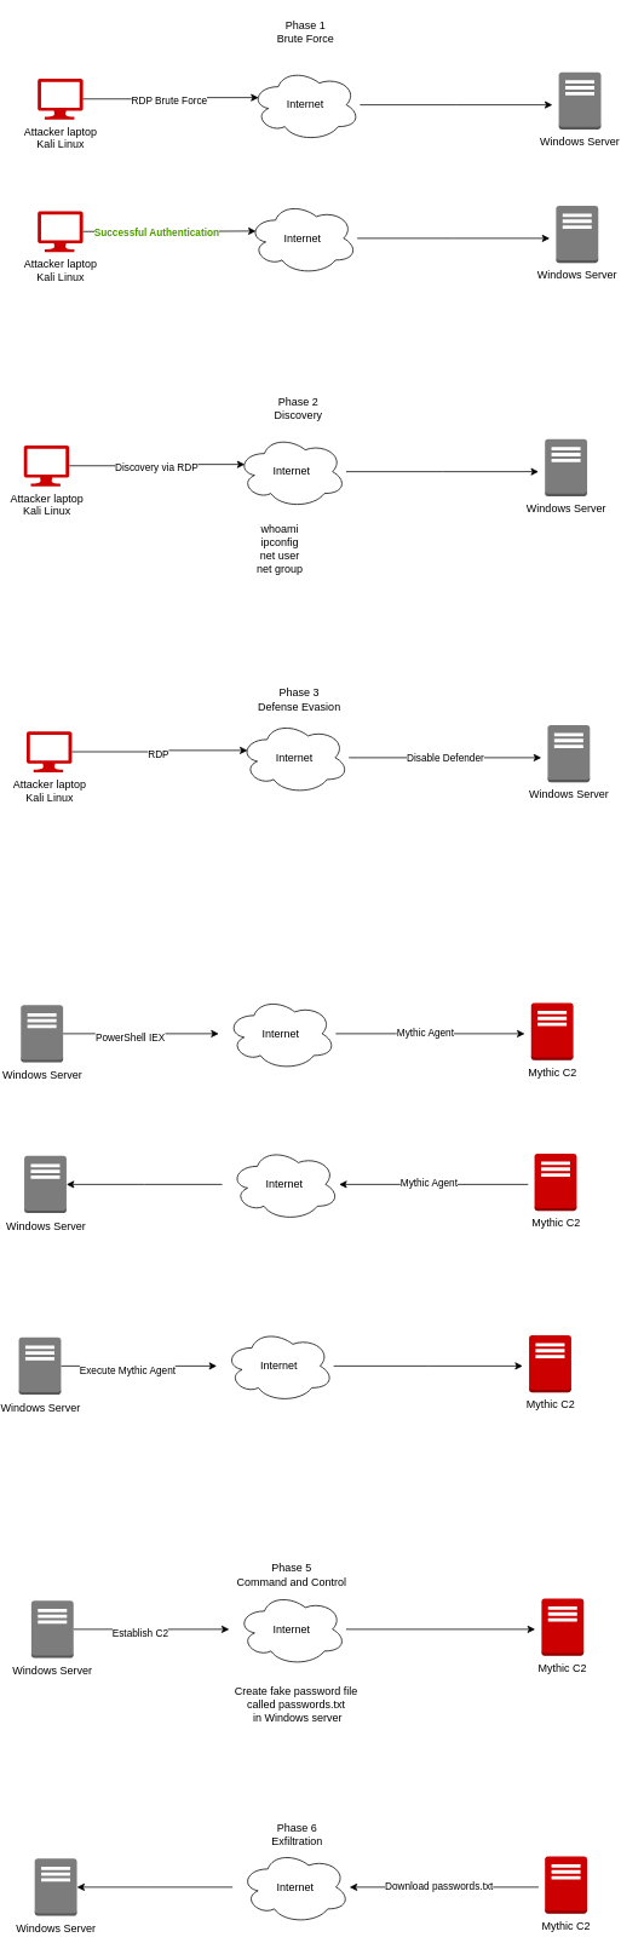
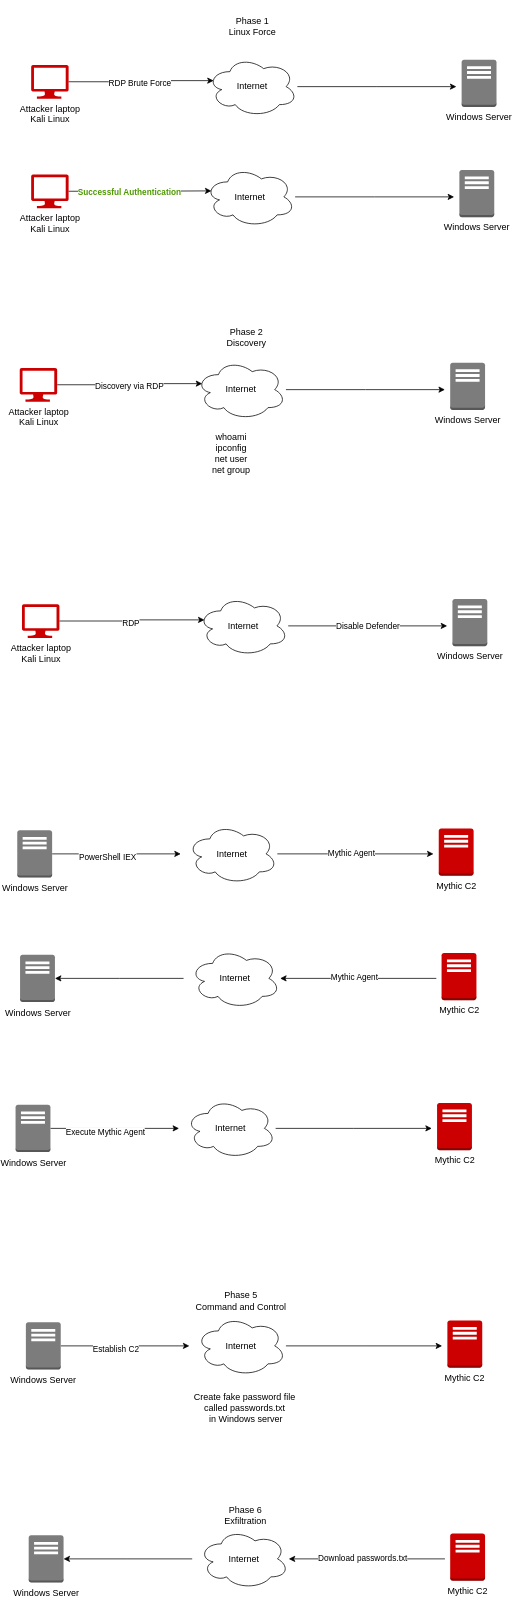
  <mxCell id="0" />
  <mxCell id="1" parent="0" />
  <mxCell id="2" value="Windows Server" style="outlineConnect=0;dashed=0;verticalLabelPosition=bottom;verticalAlign=top;align=center;html=1;shape=mxgraph.aws3.traditional_server;fillColor=#7D7C7C;gradientColor=none;" vertex="1" parent="1"><mxGeometry x="615" y="79" width="46.5" height="63" as="geometry" /></mxCell>
  <mxCell id="3" value="Attacker laptop&lt;div&gt;Kali Linux&lt;/div&gt;" style="verticalLabelPosition=bottom;html=1;verticalAlign=top;align=center;strokeColor=none;fillColor=#CC0000;shape=mxgraph.azure.computer;pointerEvents=1;" vertex="1" parent="1"><mxGeometry x="41" y="86" width="50" height="45" as="geometry" /></mxCell>
  <mxCell id="4" style="edgeStyle=orthogonalEdgeStyle;rounded=0;orthogonalLoop=1;jettySize=auto;html=1;" edge="1" parent="1" source="5"><mxGeometry relative="1" as="geometry"><mxPoint x="608" y="115" as="targetPoint" /></mxGeometry></mxCell>
  <mxCell id="5" value="Internet" style="ellipse;shape=cloud;whiteSpace=wrap;html=1;" vertex="1" parent="1"><mxGeometry x="276" y="75" width="120" height="80" as="geometry" /></mxCell>
- <mxCell id="6" value="Phase 1&lt;div&gt;Brute Force&lt;/div&gt;" style="text;html=1;align=center;verticalAlign=middle;whiteSpace=wrap;rounded=0;" vertex="1" parent="1"><mxGeometry x="296.5" y="20" width="79" height="30" as="geometry" /></mxCell>
+ <mxCell id="6" value="Phase 1&lt;div&gt;Linux Force&lt;/div&gt;" style="text;html=1;align=center;verticalAlign=middle;whiteSpace=wrap;rounded=0;" vertex="1" parent="1"><mxGeometry x="296.5" y="20" width="79" height="30" as="geometry" /></mxCell>
  <mxCell id="7" style="edgeStyle=orthogonalEdgeStyle;rounded=0;orthogonalLoop=1;jettySize=auto;html=1;entryX=0.07;entryY=0.4;entryDx=0;entryDy=0;entryPerimeter=0;" edge="1" parent="1" source="3" target="5"><mxGeometry relative="1" as="geometry" /></mxCell>
  <mxCell id="8" value="RDP Brute Force" style="edgeLabel;html=1;align=center;verticalAlign=middle;resizable=0;points=[];" vertex="1" connectable="0" parent="7"><mxGeometry x="-0.012" y="-3" relative="1" as="geometry"><mxPoint as="offset" /></mxGeometry></mxCell>
  <mxCell id="9" value="Windows Server" style="outlineConnect=0;dashed=0;verticalLabelPosition=bottom;verticalAlign=top;align=center;html=1;shape=mxgraph.aws3.traditional_server;fillColor=#7D7C7C;gradientColor=none;" vertex="1" parent="1"><mxGeometry x="612" y="226" width="46.5" height="63" as="geometry" /></mxCell>
  <mxCell id="10" value="Attacker laptop&lt;div&gt;Kali Linux&lt;/div&gt;" style="verticalLabelPosition=bottom;html=1;verticalAlign=top;align=center;strokeColor=none;fillColor=#CC0000;shape=mxgraph.azure.computer;pointerEvents=1;" vertex="1" parent="1"><mxGeometry x="41" y="232" width="50" height="45" as="geometry" /></mxCell>
  <mxCell id="11" style="edgeStyle=orthogonalEdgeStyle;rounded=0;orthogonalLoop=1;jettySize=auto;html=1;" edge="1" source="12" parent="1"><mxGeometry relative="1" as="geometry"><mxPoint x="605" y="262" as="targetPoint" /></mxGeometry></mxCell>
  <mxCell id="12" value="Internet" style="ellipse;shape=cloud;whiteSpace=wrap;html=1;" vertex="1" parent="1"><mxGeometry x="273" y="222" width="120" height="80" as="geometry" /></mxCell>
  <mxCell id="13" style="edgeStyle=orthogonalEdgeStyle;rounded=0;orthogonalLoop=1;jettySize=auto;html=1;entryX=0.07;entryY=0.4;entryDx=0;entryDy=0;entryPerimeter=0;" edge="1" source="10" target="12" parent="1"><mxGeometry relative="1" as="geometry" /></mxCell>
  <mxCell id="14" value="&lt;b style=&quot;&quot;&gt;&lt;font color=&quot;#4d9900&quot;&gt;Successful Authentication&lt;/font&gt;&lt;/b&gt;" style="edgeLabel;html=1;align=center;verticalAlign=middle;resizable=0;points=[];" vertex="1" connectable="0" parent="13"><mxGeometry x="-0.159" relative="1" as="geometry"><mxPoint y="1" as="offset" /></mxGeometry></mxCell>
  <mxCell id="15" value="Windows Server" style="outlineConnect=0;dashed=0;verticalLabelPosition=bottom;verticalAlign=top;align=center;html=1;shape=mxgraph.aws3.traditional_server;fillColor=#7D7C7C;gradientColor=none;" vertex="1" parent="1"><mxGeometry x="599.75" y="483" width="46.5" height="63" as="geometry" /></mxCell>
  <mxCell id="16" value="Attacker laptop&lt;div&gt;Kali Linux&lt;/div&gt;" style="verticalLabelPosition=bottom;html=1;verticalAlign=top;align=center;strokeColor=none;fillColor=#CC0000;shape=mxgraph.azure.computer;pointerEvents=1;" vertex="1" parent="1"><mxGeometry x="25.75" y="490" width="50" height="45" as="geometry" /></mxCell>
  <mxCell id="17" style="edgeStyle=orthogonalEdgeStyle;rounded=0;orthogonalLoop=1;jettySize=auto;html=1;" edge="1" source="18" parent="1"><mxGeometry relative="1" as="geometry"><mxPoint x="592.75" y="519" as="targetPoint" /></mxGeometry></mxCell>
  <mxCell id="18" value="Internet" style="ellipse;shape=cloud;whiteSpace=wrap;html=1;" vertex="1" parent="1"><mxGeometry x="260.75" y="479" width="120" height="80" as="geometry" /></mxCell>
  <mxCell id="19" style="edgeStyle=orthogonalEdgeStyle;rounded=0;orthogonalLoop=1;jettySize=auto;html=1;entryX=0.07;entryY=0.4;entryDx=0;entryDy=0;entryPerimeter=0;" edge="1" source="16" target="18" parent="1"><mxGeometry relative="1" as="geometry" /></mxCell>
  <mxCell id="20" value="Discovery via RDP" style="edgeLabel;html=1;align=center;verticalAlign=middle;resizable=0;points=[];" vertex="1" connectable="0" parent="19"><mxGeometry x="-0.012" y="-3" relative="1" as="geometry"><mxPoint x="1" as="offset" /></mxGeometry></mxCell>
  <mxCell id="21" value="Phase 2&lt;div&gt;Discovery&lt;/div&gt;" style="text;html=1;align=center;verticalAlign=middle;whiteSpace=wrap;rounded=0;" vertex="1" parent="1"><mxGeometry x="288.5" y="434" width="79" height="30" as="geometry" /></mxCell>
  <mxCell id="22" value="whoami&lt;div&gt;ipconfig&lt;/div&gt;&lt;div&gt;net user&lt;/div&gt;&lt;div&gt;net group&lt;/div&gt;" style="text;html=1;align=center;verticalAlign=middle;whiteSpace=wrap;rounded=0;" vertex="1" parent="1"><mxGeometry x="278" y="589" width="60" height="30" as="geometry" /></mxCell>
  <mxCell id="23" value="Mythic C2" style="outlineConnect=0;dashed=0;verticalLabelPosition=bottom;verticalAlign=top;align=center;html=1;shape=mxgraph.aws3.traditional_server;fillColor=#CC0000;strokeColor=#CC0000;" vertex="1" parent="1"><mxGeometry x="584.5" y="1104" width="46.5" height="63" as="geometry" /></mxCell>
- <mxCell id="24" value="Phase 3&lt;div&gt;Defense Evasion&lt;/div&gt;" style="text;html=1;align=center;verticalAlign=middle;whiteSpace=wrap;rounded=0;" vertex="1" parent="1"><mxGeometry x="273" y="755" width="112.5" height="30" as="geometry" /></mxCell>
  <mxCell id="25" style="edgeStyle=orthogonalEdgeStyle;rounded=0;orthogonalLoop=1;jettySize=auto;html=1;" edge="1" parent="1" source="27"><mxGeometry relative="1" as="geometry"><mxPoint x="240.5" y="1138" as="targetPoint" /></mxGeometry></mxCell>
  <mxCell id="26" value="PowerShell IEX" style="edgeLabel;html=1;align=center;verticalAlign=middle;resizable=0;points=[];" vertex="1" connectable="0" parent="25"><mxGeometry x="-0.157" y="-4" relative="1" as="geometry"><mxPoint x="1" as="offset" /></mxGeometry></mxCell>
  <mxCell id="27" value="Windows Server" style="outlineConnect=0;dashed=0;verticalLabelPosition=bottom;verticalAlign=top;align=center;html=1;shape=mxgraph.aws3.traditional_server;fillColor=#7D7C7C;gradientColor=none;" vertex="1" parent="1"><mxGeometry x="22.5" y="1106.5" width="46.5" height="63" as="geometry" /></mxCell>
  <mxCell id="28" style="edgeStyle=orthogonalEdgeStyle;rounded=0;orthogonalLoop=1;jettySize=auto;html=1;" edge="1" parent="1" source="30"><mxGeometry relative="1" as="geometry"><mxPoint x="577.5" y="1138" as="targetPoint" /></mxGeometry></mxCell>
  <mxCell id="29" value="Mythic Agent" style="edgeLabel;html=1;align=center;verticalAlign=middle;resizable=0;points=[];" vertex="1" connectable="0" parent="28"><mxGeometry x="-0.059" y="2" relative="1" as="geometry"><mxPoint as="offset" /></mxGeometry></mxCell>
  <mxCell id="30" value="Internet" style="ellipse;shape=cloud;whiteSpace=wrap;html=1;" vertex="1" parent="1"><mxGeometry x="249.25" y="1098" width="120" height="80" as="geometry" /></mxCell>
  <mxCell id="31" value="Mythic C2" style="outlineConnect=0;dashed=0;verticalLabelPosition=bottom;verticalAlign=top;align=center;html=1;shape=mxgraph.aws3.traditional_server;fillColor=#CC0000;strokeColor=#CC0000;" vertex="1" parent="1"><mxGeometry x="588.25" y="1270" width="46.5" height="63" as="geometry" /></mxCell>
  <mxCell id="32" style="edgeStyle=orthogonalEdgeStyle;rounded=0;orthogonalLoop=1;jettySize=auto;html=1;startArrow=classic;startFill=1;endArrow=none;endFill=0;" edge="1" parent="1" source="33"><mxGeometry relative="1" as="geometry"><mxPoint x="244.25" y="1304" as="targetPoint" /></mxGeometry></mxCell>
  <mxCell id="33" value="Windows Server" style="outlineConnect=0;dashed=0;verticalLabelPosition=bottom;verticalAlign=top;align=center;html=1;shape=mxgraph.aws3.traditional_server;fillColor=#7D7C7C;gradientColor=none;" vertex="1" parent="1"><mxGeometry x="26.25" y="1272.5" width="46.5" height="63" as="geometry" /></mxCell>
  <mxCell id="34" style="edgeStyle=orthogonalEdgeStyle;rounded=0;orthogonalLoop=1;jettySize=auto;html=1;startArrow=classic;startFill=1;endArrow=none;endFill=0;" edge="1" parent="1" source="36"><mxGeometry relative="1" as="geometry"><mxPoint x="581.25" y="1304" as="targetPoint" /></mxGeometry></mxCell>
  <mxCell id="35" value="Mythic Agent" style="edgeLabel;html=1;align=center;verticalAlign=middle;resizable=0;points=[];" vertex="1" connectable="0" parent="34"><mxGeometry x="-0.059" y="2" relative="1" as="geometry"><mxPoint as="offset" /></mxGeometry></mxCell>
  <mxCell id="36" value="Internet" style="ellipse;shape=cloud;whiteSpace=wrap;html=1;" vertex="1" parent="1"><mxGeometry x="253" y="1264" width="120" height="80" as="geometry" /></mxCell>
  <mxCell id="37" value="Mythic C2" style="outlineConnect=0;dashed=0;verticalLabelPosition=bottom;verticalAlign=top;align=center;html=1;shape=mxgraph.aws3.traditional_server;fillColor=#CC0000;strokeColor=#CC0000;" vertex="1" parent="1"><mxGeometry x="582.25" y="1470" width="46.5" height="63" as="geometry" /></mxCell>
  <mxCell id="38" style="edgeStyle=orthogonalEdgeStyle;rounded=0;orthogonalLoop=1;jettySize=auto;html=1;" edge="1" parent="1" source="40"><mxGeometry relative="1" as="geometry"><mxPoint x="238.25" y="1504" as="targetPoint" /></mxGeometry></mxCell>
  <mxCell id="39" value="Execute Mythic Agent" style="edgeLabel;html=1;align=center;verticalAlign=middle;resizable=0;points=[];" vertex="1" connectable="0" parent="38"><mxGeometry x="-0.157" y="-4" relative="1" as="geometry"><mxPoint x="1" as="offset" /></mxGeometry></mxCell>
  <mxCell id="40" value="Windows Server" style="outlineConnect=0;dashed=0;verticalLabelPosition=bottom;verticalAlign=top;align=center;html=1;shape=mxgraph.aws3.traditional_server;fillColor=#7D7C7C;gradientColor=none;" vertex="1" parent="1"><mxGeometry x="20.25" y="1472.5" width="46.5" height="63" as="geometry" /></mxCell>
  <mxCell id="41" style="edgeStyle=orthogonalEdgeStyle;rounded=0;orthogonalLoop=1;jettySize=auto;html=1;" edge="1" parent="1" source="42"><mxGeometry relative="1" as="geometry"><mxPoint x="575.25" y="1504" as="targetPoint" /></mxGeometry></mxCell>
  <mxCell id="42" value="Internet" style="ellipse;shape=cloud;whiteSpace=wrap;html=1;" vertex="1" parent="1"><mxGeometry x="247" y="1464" width="120" height="80" as="geometry" /></mxCell>
  <mxCell id="43" value="Windows Server" style="outlineConnect=0;dashed=0;verticalLabelPosition=bottom;verticalAlign=top;align=center;html=1;shape=mxgraph.aws3.traditional_server;fillColor=#7D7C7C;gradientColor=none;" vertex="1" parent="1"><mxGeometry x="602.75" y="798" width="46.5" height="63" as="geometry" /></mxCell>
  <mxCell id="44" value="Attacker laptop&lt;div&gt;Kali Linux&lt;/div&gt;" style="verticalLabelPosition=bottom;html=1;verticalAlign=top;align=center;strokeColor=none;fillColor=#CC0000;shape=mxgraph.azure.computer;pointerEvents=1;" vertex="1" parent="1"><mxGeometry x="28.75" y="805" width="50" height="45" as="geometry" /></mxCell>
  <mxCell id="45" value="Disable Defender" style="edgeStyle=orthogonalEdgeStyle;rounded=0;orthogonalLoop=1;jettySize=auto;html=1;" edge="1" source="46" parent="1"><mxGeometry relative="1" as="geometry"><mxPoint x="595.75" y="834" as="targetPoint" /></mxGeometry></mxCell>
  <mxCell id="46" value="Internet" style="ellipse;shape=cloud;whiteSpace=wrap;html=1;" vertex="1" parent="1"><mxGeometry x="263.75" y="794" width="120" height="80" as="geometry" /></mxCell>
  <mxCell id="47" style="edgeStyle=orthogonalEdgeStyle;rounded=0;orthogonalLoop=1;jettySize=auto;html=1;entryX=0.07;entryY=0.4;entryDx=0;entryDy=0;entryPerimeter=0;" edge="1" source="44" target="46" parent="1"><mxGeometry relative="1" as="geometry" /></mxCell>
  <mxCell id="48" value="RDP" style="edgeLabel;html=1;align=center;verticalAlign=middle;resizable=0;points=[];" vertex="1" connectable="0" parent="47"><mxGeometry x="-0.012" y="-3" relative="1" as="geometry"><mxPoint as="offset" /></mxGeometry></mxCell>
  <mxCell id="49" value="Phase 5&lt;div&gt;Command and Control&lt;/div&gt;" style="text;html=1;align=center;verticalAlign=middle;whiteSpace=wrap;rounded=0;" vertex="1" parent="1"><mxGeometry x="243" y="1719" width="155.5" height="30" as="geometry" /></mxCell>
  <mxCell id="50" value="Mythic C2" style="outlineConnect=0;dashed=0;verticalLabelPosition=bottom;verticalAlign=top;align=center;html=1;shape=mxgraph.aws3.traditional_server;fillColor=#CC0000;strokeColor=#CC0000;" vertex="1" parent="1"><mxGeometry x="596" y="1760" width="46.5" height="63" as="geometry" /></mxCell>
  <mxCell id="51" style="edgeStyle=orthogonalEdgeStyle;rounded=0;orthogonalLoop=1;jettySize=auto;html=1;" edge="1" source="53" parent="1"><mxGeometry relative="1" as="geometry"><mxPoint x="252" y="1794" as="targetPoint" /></mxGeometry></mxCell>
  <mxCell id="52" value="Establish C2" style="edgeLabel;html=1;align=center;verticalAlign=middle;resizable=0;points=[];" vertex="1" connectable="0" parent="51"><mxGeometry x="-0.157" y="-4" relative="1" as="geometry"><mxPoint x="1" as="offset" /></mxGeometry></mxCell>
  <mxCell id="53" value="Windows Server" style="outlineConnect=0;dashed=0;verticalLabelPosition=bottom;verticalAlign=top;align=center;html=1;shape=mxgraph.aws3.traditional_server;fillColor=#7D7C7C;gradientColor=none;" vertex="1" parent="1"><mxGeometry x="34" y="1762.5" width="46.5" height="63" as="geometry" /></mxCell>
  <mxCell id="54" style="edgeStyle=orthogonalEdgeStyle;rounded=0;orthogonalLoop=1;jettySize=auto;html=1;" edge="1" source="55" parent="1"><mxGeometry relative="1" as="geometry"><mxPoint x="589" y="1794" as="targetPoint" /></mxGeometry></mxCell>
  <mxCell id="55" value="Internet" style="ellipse;shape=cloud;whiteSpace=wrap;html=1;" vertex="1" parent="1"><mxGeometry x="260.75" y="1754" width="120" height="80" as="geometry" /></mxCell>
  <mxCell id="56" value="Create fake password file called passwords.txt&lt;div&gt;&amp;nbsp;in Windows server&lt;/div&gt;" style="text;html=1;align=center;verticalAlign=middle;whiteSpace=wrap;rounded=0;" vertex="1" parent="1"><mxGeometry x="250.5" y="1862" width="150" height="30" as="geometry" /></mxCell>
  <mxCell id="57" value="Phase 6&lt;div&gt;Exfiltration&lt;/div&gt;" style="text;html=1;align=center;verticalAlign=middle;whiteSpace=wrap;rounded=0;" vertex="1" parent="1"><mxGeometry x="249.25" y="2005" width="155.5" height="30" as="geometry" /></mxCell>
  <mxCell id="58" value="Mythic C2" style="outlineConnect=0;dashed=0;verticalLabelPosition=bottom;verticalAlign=top;align=center;html=1;shape=mxgraph.aws3.traditional_server;fillColor=#CC0000;strokeColor=#CC0000;" vertex="1" parent="1"><mxGeometry x="599.75" y="2044" width="46.5" height="63" as="geometry" /></mxCell>
  <mxCell id="59" style="edgeStyle=orthogonalEdgeStyle;rounded=0;orthogonalLoop=1;jettySize=auto;html=1;startArrow=classic;startFill=1;endArrow=none;endFill=0;" edge="1" parent="1" source="60"><mxGeometry relative="1" as="geometry"><mxPoint x="255.75" y="2078" as="targetPoint" /></mxGeometry></mxCell>
  <mxCell id="60" value="Windows Server" style="outlineConnect=0;dashed=0;verticalLabelPosition=bottom;verticalAlign=top;align=center;html=1;shape=mxgraph.aws3.traditional_server;fillColor=#7D7C7C;gradientColor=none;" vertex="1" parent="1"><mxGeometry x="37.75" y="2046.5" width="46.5" height="63" as="geometry" /></mxCell>
  <mxCell id="61" style="edgeStyle=orthogonalEdgeStyle;rounded=0;orthogonalLoop=1;jettySize=auto;html=1;startArrow=classic;startFill=1;endArrow=none;endFill=0;" edge="1" parent="1" source="63"><mxGeometry relative="1" as="geometry"><mxPoint x="592.75" y="2078" as="targetPoint" /></mxGeometry></mxCell>
  <mxCell id="62" value="Download passwords.txt" style="edgeLabel;html=1;align=center;verticalAlign=middle;resizable=0;points=[];" vertex="1" connectable="0" parent="61"><mxGeometry x="-0.059" y="2" relative="1" as="geometry"><mxPoint as="offset" /></mxGeometry></mxCell>
  <mxCell id="63" value="Internet" style="ellipse;shape=cloud;whiteSpace=wrap;html=1;" vertex="1" parent="1"><mxGeometry x="264.5" y="2038" width="120" height="80" as="geometry" /></mxCell>
